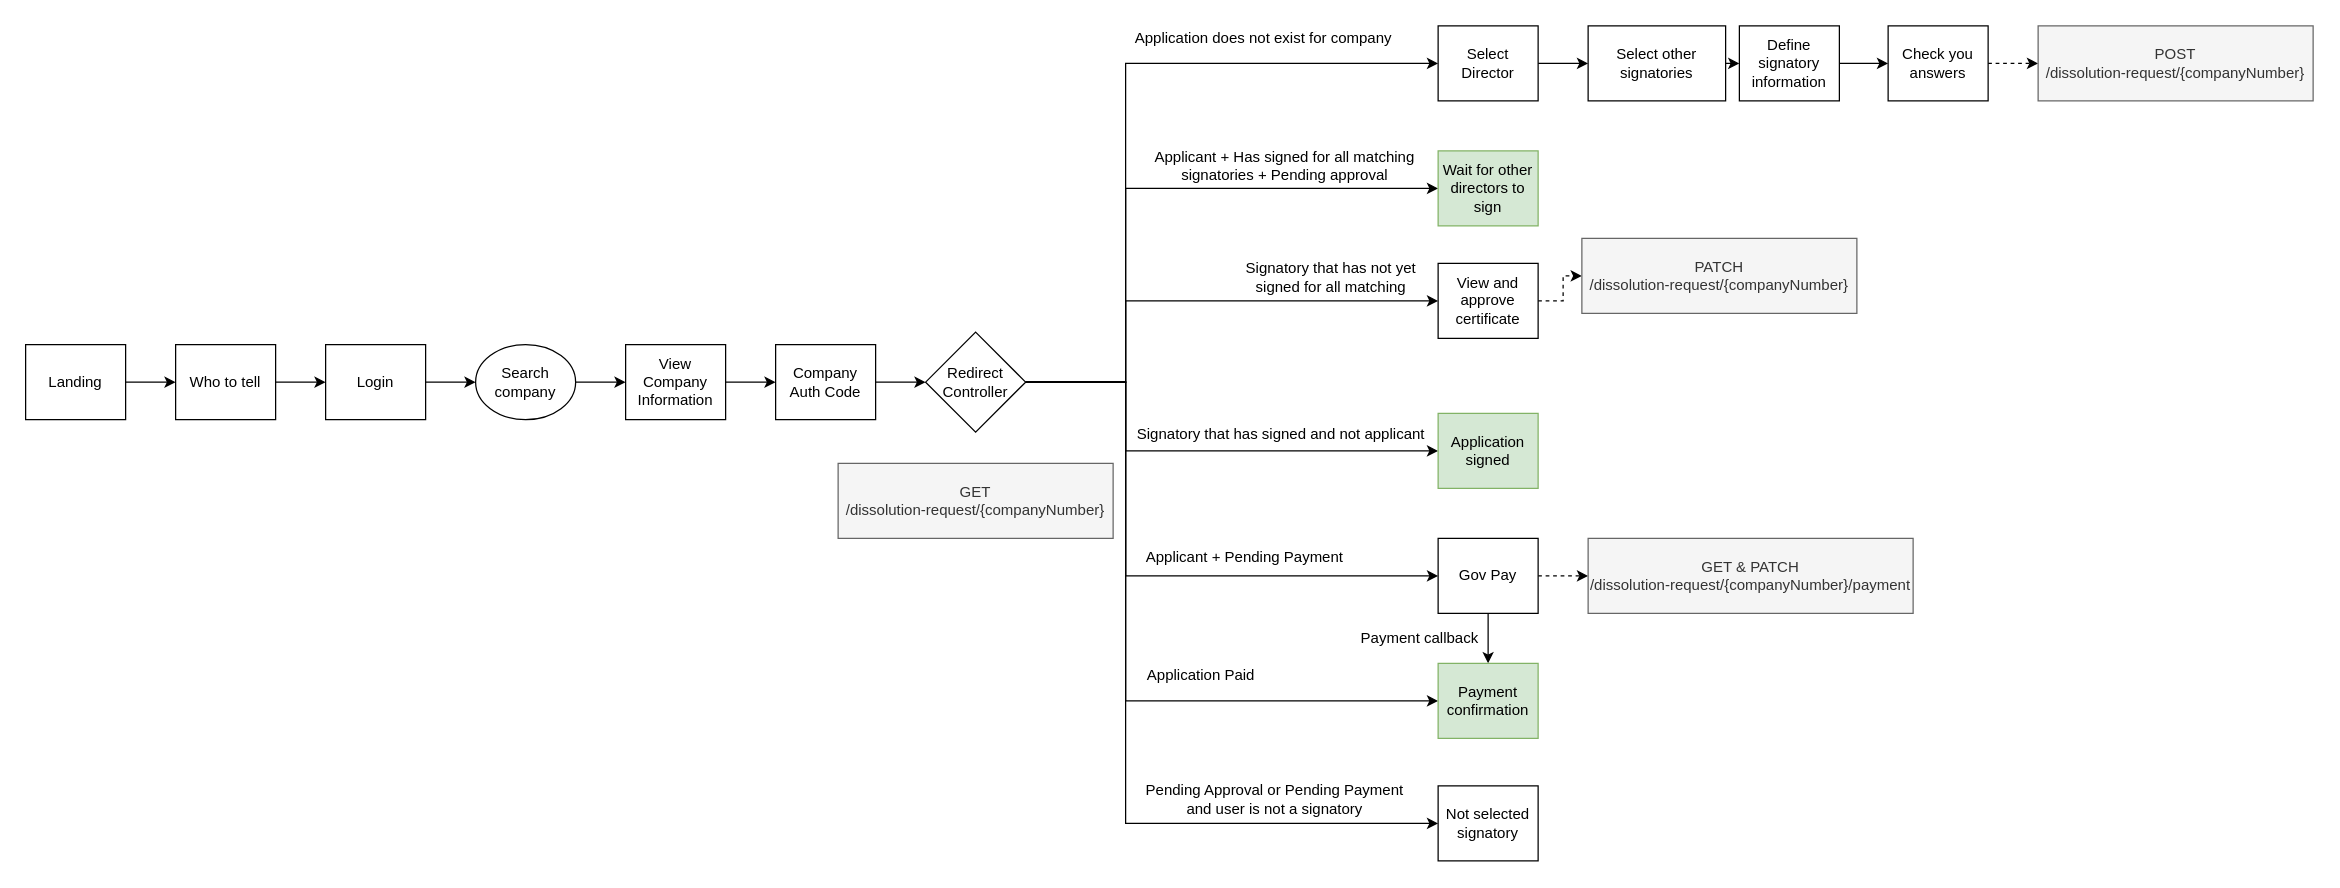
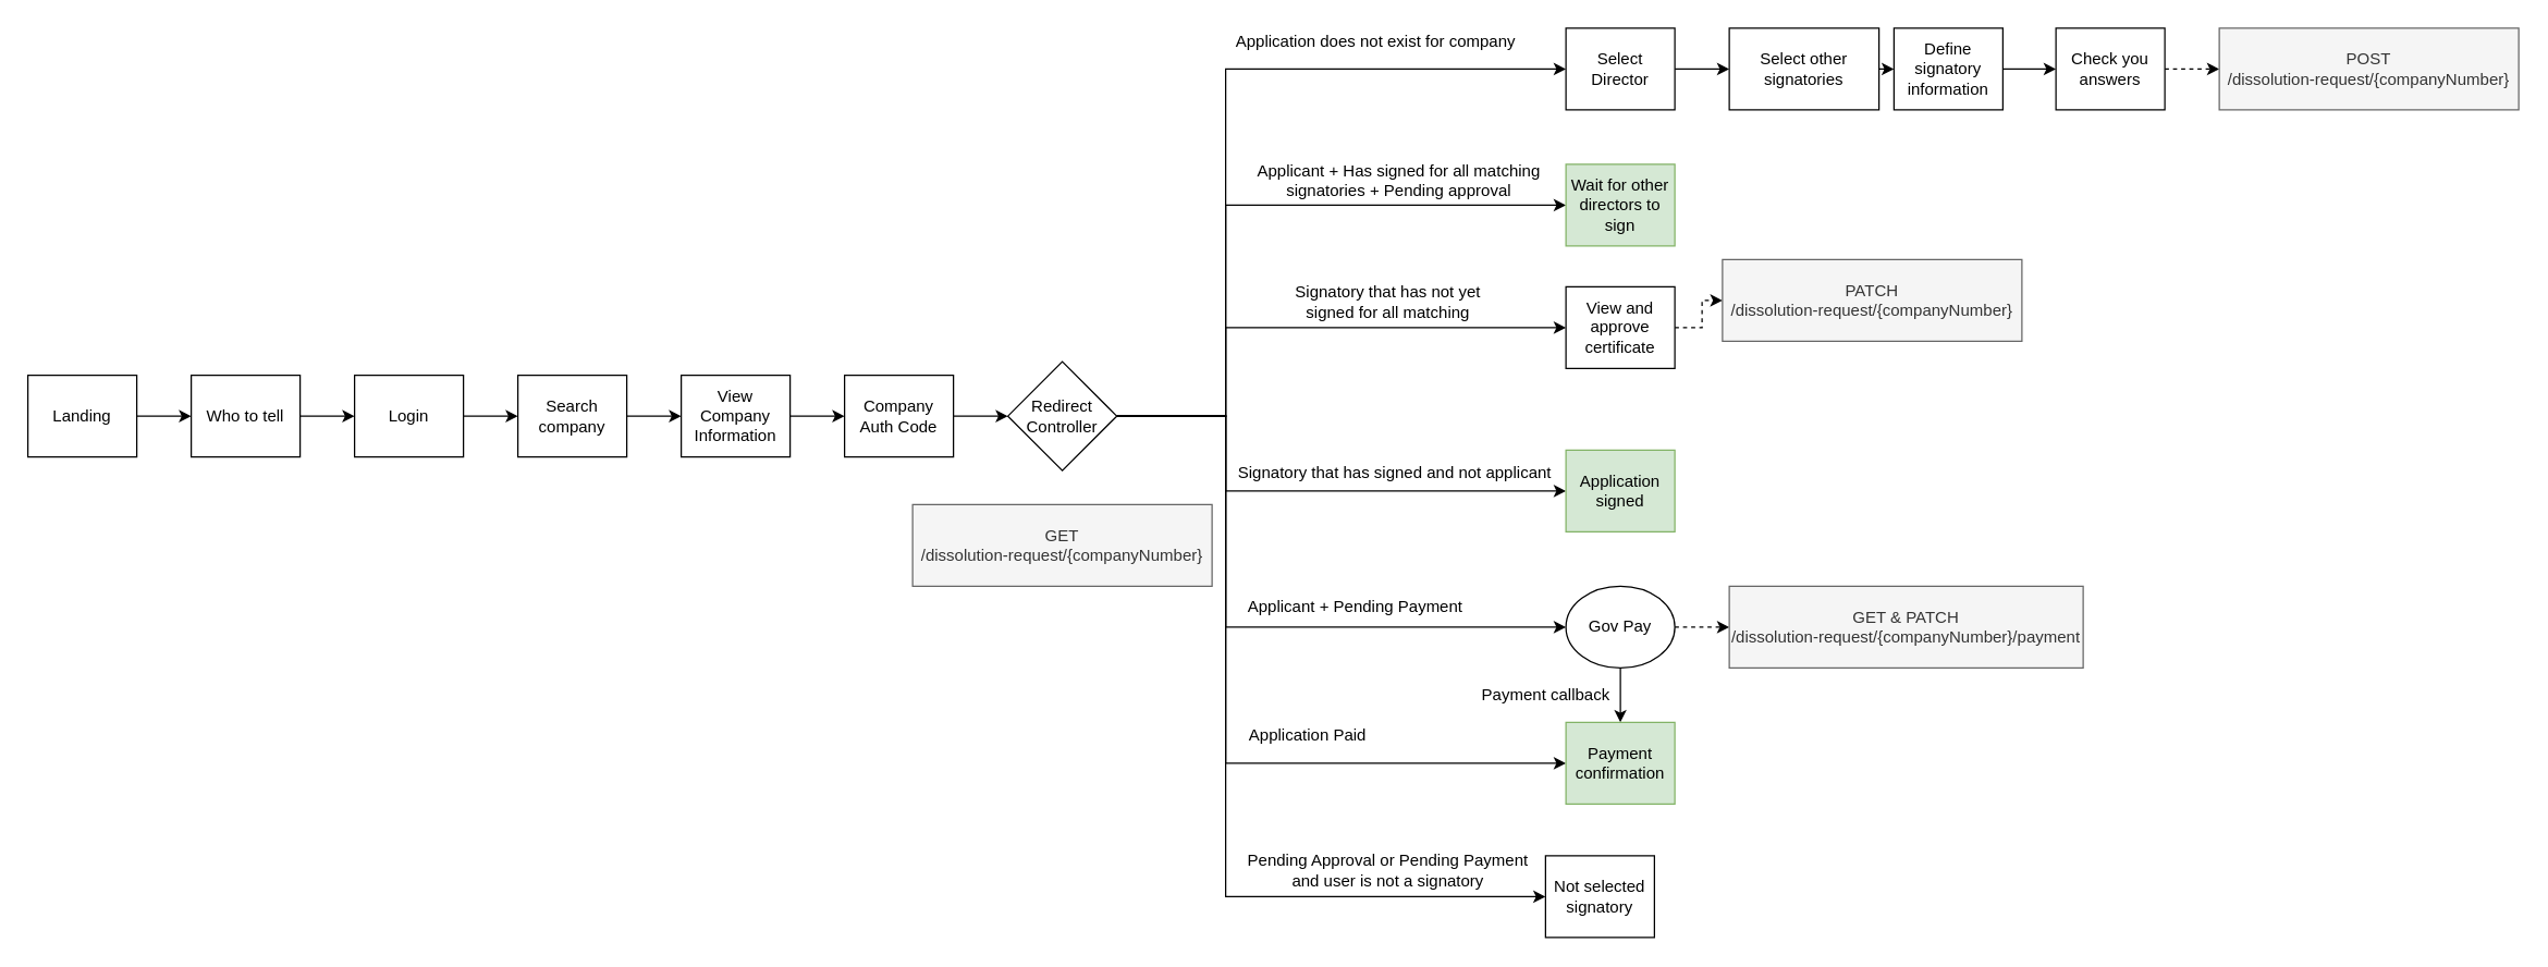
  <mxCell id="0" />
  <mxCell id="1" parent="0" />
  <mxCell id="2" style="edgeStyle=orthogonalEdgeStyle;rounded=0;orthogonalLoop=1;jettySize=auto;html=1;exitX=1;exitY=0.5;exitDx=0;exitDy=0;entryX=0;entryY=0.5;entryDx=0;entryDy=0;" parent="1" source="3" target="5" edge="1"><mxGeometry relative="1" as="geometry" /></mxCell>
  <mxCell id="3" value="Landing" style="rounded=0;whiteSpace=wrap;html=1;" parent="1" vertex="1"><mxGeometry x="20" y="275" width="80" height="60" as="geometry" /></mxCell>
  <mxCell id="4" style="edgeStyle=orthogonalEdgeStyle;rounded=0;orthogonalLoop=1;jettySize=auto;html=1;exitX=1;exitY=0.5;exitDx=0;exitDy=0;entryX=0;entryY=0.5;entryDx=0;entryDy=0;" parent="1" source="5" target="7" edge="1"><mxGeometry relative="1" as="geometry" /></mxCell>
  <mxCell id="5" value="Who to tell" style="rounded=0;whiteSpace=wrap;html=1;" parent="1" vertex="1"><mxGeometry x="140" y="275" width="80" height="60" as="geometry" /></mxCell>
  <mxCell id="6" style="edgeStyle=orthogonalEdgeStyle;rounded=0;orthogonalLoop=1;jettySize=auto;html=1;exitX=1;exitY=0.5;exitDx=0;exitDy=0;entryX=0;entryY=0.5;entryDx=0;entryDy=0;" parent="1" source="7" target="9" edge="1"><mxGeometry relative="1" as="geometry" /></mxCell>
  <mxCell id="7" value="Login" style="rounded=0;whiteSpace=wrap;html=1;" parent="1" vertex="1"><mxGeometry x="260" y="275" width="80" height="60" as="geometry" /></mxCell>
  <mxCell id="8" style="edgeStyle=orthogonalEdgeStyle;rounded=0;orthogonalLoop=1;jettySize=auto;html=1;exitX=1;exitY=0.5;exitDx=0;exitDy=0;entryX=0;entryY=0.5;entryDx=0;entryDy=0;" parent="1" source="9" target="11" edge="1"><mxGeometry relative="1" as="geometry" /></mxCell>
- <mxCell id="9" value="Search company" style="ellipse;whiteSpace=wrap;html=1;" parent="1" vertex="1"><mxGeometry x="380" y="275" width="80" height="60" as="geometry" /></mxCell>
+ <mxCell id="9" value="Search company" style="rounded=0;whiteSpace=wrap;html=1;" parent="1" vertex="1"><mxGeometry x="380" y="275" width="80" height="60" as="geometry" /></mxCell>
  <mxCell id="10" style="edgeStyle=orthogonalEdgeStyle;rounded=0;orthogonalLoop=1;jettySize=auto;html=1;exitX=1;exitY=0.5;exitDx=0;exitDy=0;entryX=0;entryY=0.5;entryDx=0;entryDy=0;" parent="1" source="11" target="13" edge="1"><mxGeometry relative="1" as="geometry" /></mxCell>
  <mxCell id="11" value="View Company Information" style="rounded=0;whiteSpace=wrap;html=1;" parent="1" vertex="1"><mxGeometry x="500" y="275" width="80" height="60" as="geometry" /></mxCell>
  <mxCell id="12" style="edgeStyle=orthogonalEdgeStyle;rounded=0;orthogonalLoop=1;jettySize=auto;html=1;exitX=1;exitY=0.5;exitDx=0;exitDy=0;entryX=0;entryY=0.5;entryDx=0;entryDy=0;" parent="1" source="13" target="21" edge="1"><mxGeometry relative="1" as="geometry" /></mxCell>
  <mxCell id="13" value="Company Auth Code" style="rounded=0;whiteSpace=wrap;html=1;" parent="1" vertex="1"><mxGeometry x="620" y="275" width="80" height="60" as="geometry" /></mxCell>
  <mxCell id="14" style="edgeStyle=orthogonalEdgeStyle;rounded=0;orthogonalLoop=1;jettySize=auto;html=1;exitX=1;exitY=0.5;exitDx=0;exitDy=0;entryX=0;entryY=0.5;entryDx=0;entryDy=0;" parent="1" source="21" target="23" edge="1"><mxGeometry relative="1" as="geometry"><Array as="points"><mxPoint x="900" y="305" /><mxPoint x="900" y="50" /></Array></mxGeometry></mxCell>
  <mxCell id="15" style="edgeStyle=orthogonalEdgeStyle;rounded=0;orthogonalLoop=1;jettySize=auto;html=1;exitX=1;exitY=0.5;exitDx=0;exitDy=0;entryX=0;entryY=0.5;entryDx=0;entryDy=0;" parent="1" source="21" target="30" edge="1"><mxGeometry relative="1" as="geometry"><Array as="points"><mxPoint x="900" y="305" /><mxPoint x="900" y="150" /></Array></mxGeometry></mxCell>
  <mxCell id="16" style="edgeStyle=orthogonalEdgeStyle;rounded=0;orthogonalLoop=1;jettySize=auto;html=1;exitX=1;exitY=0.5;exitDx=0;exitDy=0;entryX=0;entryY=0.5;entryDx=0;entryDy=0;" parent="1" source="21" target="32" edge="1"><mxGeometry relative="1" as="geometry"><Array as="points"><mxPoint x="900" y="305" /><mxPoint x="900" y="240" /></Array></mxGeometry></mxCell>
  <mxCell id="17" style="edgeStyle=orthogonalEdgeStyle;rounded=0;orthogonalLoop=1;jettySize=auto;html=1;exitX=1;exitY=0.5;exitDx=0;exitDy=0;entryX=0;entryY=0.5;entryDx=0;entryDy=0;" parent="1" source="21" target="33" edge="1"><mxGeometry relative="1" as="geometry"><Array as="points"><mxPoint x="900" y="305" /><mxPoint x="900" y="360" /></Array></mxGeometry></mxCell>
  <mxCell id="18" style="edgeStyle=orthogonalEdgeStyle;rounded=0;orthogonalLoop=1;jettySize=auto;html=1;exitX=1;exitY=0.5;exitDx=0;exitDy=0;entryX=0;entryY=0.5;entryDx=0;entryDy=0;" parent="1" source="21" target="36" edge="1"><mxGeometry relative="1" as="geometry"><Array as="points"><mxPoint x="900" y="305" /><mxPoint x="900" y="460" /></Array></mxGeometry></mxCell>
  <mxCell id="19" style="edgeStyle=orthogonalEdgeStyle;rounded=0;orthogonalLoop=1;jettySize=auto;html=1;exitX=1;exitY=0.5;exitDx=0;exitDy=0;entryX=0;entryY=0.5;entryDx=0;entryDy=0;" parent="1" source="21" target="37" edge="1"><mxGeometry relative="1" as="geometry"><Array as="points"><mxPoint x="900" y="305" /><mxPoint x="900" y="560" /></Array></mxGeometry></mxCell>
  <mxCell id="20" style="edgeStyle=orthogonalEdgeStyle;rounded=0;orthogonalLoop=1;jettySize=auto;html=1;exitX=1;exitY=0.5;exitDx=0;exitDy=0;entryX=0;entryY=0.5;entryDx=0;entryDy=0;" edge="1" parent="1" source="21" target="49"><mxGeometry relative="1" as="geometry"><Array as="points"><mxPoint x="900" y="305" /><mxPoint x="900" y="658" /></Array></mxGeometry></mxCell>
  <mxCell id="21" value="Redirect Controller" style="rhombus;whiteSpace=wrap;html=1;" parent="1" vertex="1"><mxGeometry x="740" y="265" width="80" height="80" as="geometry" /></mxCell>
  <mxCell id="22" style="edgeStyle=orthogonalEdgeStyle;rounded=0;orthogonalLoop=1;jettySize=auto;html=1;exitX=1;exitY=0.5;exitDx=0;exitDy=0;entryX=0;entryY=0.5;entryDx=0;entryDy=0;" parent="1" source="23" target="25" edge="1"><mxGeometry relative="1" as="geometry" /></mxCell>
  <mxCell id="23" value="Select Director" style="rounded=0;whiteSpace=wrap;html=1;" parent="1" vertex="1"><mxGeometry x="1150" y="20" width="80" height="60" as="geometry" /></mxCell>
  <mxCell id="24" style="edgeStyle=orthogonalEdgeStyle;rounded=0;orthogonalLoop=1;jettySize=auto;html=1;exitX=1;exitY=0.5;exitDx=0;exitDy=0;entryX=0;entryY=0.5;entryDx=0;entryDy=0;" parent="1" source="25" target="27" edge="1"><mxGeometry relative="1" as="geometry" /></mxCell>
  <mxCell id="25" value="Select other signatories" style="rounded=0;whiteSpace=wrap;html=1;" parent="1" vertex="1"><mxGeometry x="1270" y="20" width="110" height="60" as="geometry" /></mxCell>
  <mxCell id="26" style="edgeStyle=orthogonalEdgeStyle;rounded=0;orthogonalLoop=1;jettySize=auto;html=1;exitX=1;exitY=0.5;exitDx=0;exitDy=0;" parent="1" source="27" target="29" edge="1"><mxGeometry relative="1" as="geometry" /></mxCell>
  <mxCell id="27" value="Define signatory information" style="rounded=0;whiteSpace=wrap;html=1;" parent="1" vertex="1"><mxGeometry x="1391" y="20" width="80" height="60" as="geometry" /></mxCell>
  <mxCell id="28" style="edgeStyle=orthogonalEdgeStyle;rounded=0;orthogonalLoop=1;jettySize=auto;html=1;exitX=1;exitY=0.5;exitDx=0;exitDy=0;entryX=0;entryY=0.5;entryDx=0;entryDy=0;dashed=1;" parent="1" source="29" target="44" edge="1"><mxGeometry relative="1" as="geometry" /></mxCell>
  <mxCell id="29" value="Check you answers" style="rounded=0;whiteSpace=wrap;html=1;" parent="1" vertex="1"><mxGeometry x="1510" y="20" width="80" height="60" as="geometry" /></mxCell>
  <mxCell id="30" value="Wait for other directors to sign" style="rounded=0;whiteSpace=wrap;html=1;fillColor=#d5e8d4;strokeColor=#82b366;" parent="1" vertex="1"><mxGeometry x="1150" y="120" width="80" height="60" as="geometry" /></mxCell>
  <mxCell id="31" style="edgeStyle=orthogonalEdgeStyle;rounded=0;orthogonalLoop=1;jettySize=auto;html=1;exitX=1;exitY=0.5;exitDx=0;exitDy=0;entryX=0;entryY=0.5;entryDx=0;entryDy=0;dashed=1;" parent="1" source="32" target="45" edge="1"><mxGeometry relative="1" as="geometry" /></mxCell>
  <mxCell id="32" value="View and approve certificate" style="rounded=0;whiteSpace=wrap;html=1;" parent="1" vertex="1"><mxGeometry x="1150" y="210" width="80" height="60" as="geometry" /></mxCell>
  <mxCell id="33" value="Application signed" style="rounded=0;whiteSpace=wrap;html=1;fillColor=#d5e8d4;strokeColor=#82b366;" parent="1" vertex="1"><mxGeometry x="1150" y="330" width="80" height="60" as="geometry" /></mxCell>
  <mxCell id="34" style="edgeStyle=orthogonalEdgeStyle;rounded=0;orthogonalLoop=1;jettySize=auto;html=1;exitX=1;exitY=0.5;exitDx=0;exitDy=0;entryX=0;entryY=0.5;entryDx=0;entryDy=0;dashed=1;" parent="1" source="36" target="47" edge="1"><mxGeometry relative="1" as="geometry" /></mxCell>
  <mxCell id="35" style="edgeStyle=orthogonalEdgeStyle;rounded=0;orthogonalLoop=1;jettySize=auto;html=1;exitX=0.5;exitY=1;exitDx=0;exitDy=0;entryX=0.5;entryY=0;entryDx=0;entryDy=0;" edge="1" parent="1" source="36" target="37"><mxGeometry relative="1" as="geometry" /></mxCell>
- <mxCell id="36" value="Gov Pay" style="rounded=0;whiteSpace=wrap;html=1;" parent="1" vertex="1"><mxGeometry x="1150" y="430" width="80" height="60" as="geometry" /></mxCell>
+ <mxCell id="36" value="Gov Pay" style="ellipse;whiteSpace=wrap;html=1;" parent="1" vertex="1"><mxGeometry x="1150" y="430" width="80" height="60" as="geometry" /></mxCell>
  <mxCell id="37" value="Payment confirmation" style="rounded=0;whiteSpace=wrap;html=1;fillColor=#d5e8d4;strokeColor=#82b366;" parent="1" vertex="1"><mxGeometry x="1150" y="530" width="80" height="60" as="geometry" /></mxCell>
  <mxCell id="38" value="Application does not exist for company" style="text;html=1;align=center;verticalAlign=middle;resizable=0;points=[];autosize=1;" parent="1" vertex="1"><mxGeometry x="900" y="20" width="220" height="20" as="geometry" /></mxCell>
  <mxCell id="39" value="Applicant + Has signed for all matching &lt;br&gt;signatories + Pending approval" style="text;html=1;align=center;verticalAlign=middle;resizable=0;points=[];autosize=1;" parent="1" vertex="1"><mxGeometry x="918" y="116" width="218" height="32" as="geometry" /></mxCell>
- <mxCell id="40" value="Signatory that has not yet&lt;br&gt;signed for all matching" style="text;html=1;align=center;verticalAlign=middle;resizable=0;points=[];autosize=1;" parent="1" vertex="1"><mxGeometry x="991" y="205" width="146" height="32" as="geometry" /></mxCell>
+ <mxCell id="40" value="Signatory that has not yet&lt;br&gt;signed for all matching" style="text;html=1;align=center;verticalAlign=middle;resizable=0;points=[];autosize=1;" parent="1" vertex="1"><mxGeometry x="946" y="205" width="146" height="32" as="geometry" /></mxCell>
  <mxCell id="41" value="Signatory that has signed and not applicant" style="text;html=1;align=center;verticalAlign=middle;resizable=0;points=[];autosize=1;" parent="1" vertex="1"><mxGeometry x="904" y="338" width="240" height="18" as="geometry" /></mxCell>
  <mxCell id="42" value="Applicant + Pending Payment" style="text;html=1;align=center;verticalAlign=middle;resizable=0;points=[];autosize=1;" parent="1" vertex="1"><mxGeometry x="910" y="435" width="170" height="20" as="geometry" /></mxCell>
  <mxCell id="43" value="Application Paid" style="text;html=1;align=center;verticalAlign=middle;resizable=0;points=[];autosize=1;" parent="1" vertex="1"><mxGeometry x="910" y="530" width="100" height="20" as="geometry" /></mxCell>
  <mxCell id="44" value="POST&lt;br&gt;/dissolution-request/{companyNumber}" style="rounded=0;whiteSpace=wrap;html=1;fillColor=#f5f5f5;strokeColor=#666666;fontColor=#333333;" parent="1" vertex="1"><mxGeometry x="1630" y="20" width="220" height="60" as="geometry" /></mxCell>
  <mxCell id="45" value="PATCH&lt;br&gt;/dissolution-request/{companyNumber}" style="rounded=0;whiteSpace=wrap;html=1;fillColor=#f5f5f5;strokeColor=#666666;fontColor=#333333;" parent="1" vertex="1"><mxGeometry x="1265" y="190" width="220" height="60" as="geometry" /></mxCell>
  <mxCell id="46" value="GET&lt;br&gt;/dissolution-request/{companyNumber}" style="rounded=0;whiteSpace=wrap;html=1;fillColor=#f5f5f5;strokeColor=#666666;fontColor=#333333;" parent="1" vertex="1"><mxGeometry x="670" y="370" width="220" height="60" as="geometry" /></mxCell>
  <mxCell id="47" value="GET &amp;amp; PATCH&lt;br&gt;/dissolution-request/{companyNumber}/payment" style="rounded=0;whiteSpace=wrap;html=1;fillColor=#f5f5f5;strokeColor=#666666;fontColor=#333333;" parent="1" vertex="1"><mxGeometry x="1270" y="430" width="260" height="60" as="geometry" /></mxCell>
  <mxCell id="48" value="Payment callback" style="text;html=1;align=center;verticalAlign=middle;resizable=0;points=[];autosize=1;" vertex="1" parent="1"><mxGeometry x="1083" y="501" width="104" height="18" as="geometry" /></mxCell>
- <mxCell id="49" value="Not selected signatory" style="rounded=0;whiteSpace=wrap;html=1;" vertex="1" parent="1"><mxGeometry x="1150" y="628" width="80" height="60" as="geometry" /></mxCell>
+ <mxCell id="49" value="Not selected signatory" style="rounded=0;whiteSpace=wrap;html=1;" vertex="1" parent="1"><mxGeometry x="1135" y="628" width="80" height="60" as="geometry" /></mxCell>
  <mxCell id="50" value="Pending Approval or Pending Payment&lt;br&gt;and user is not a signatory" style="text;html=1;align=center;verticalAlign=middle;resizable=0;points=[];autosize=1;" vertex="1" parent="1"><mxGeometry x="911" y="623" width="216" height="32" as="geometry" /></mxCell>
